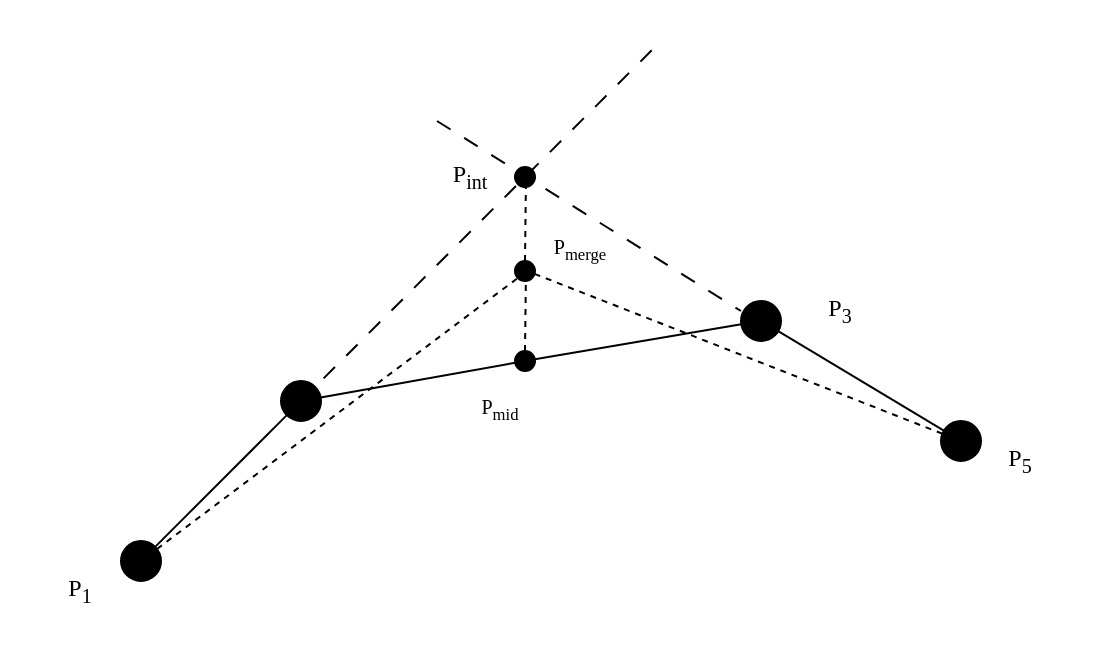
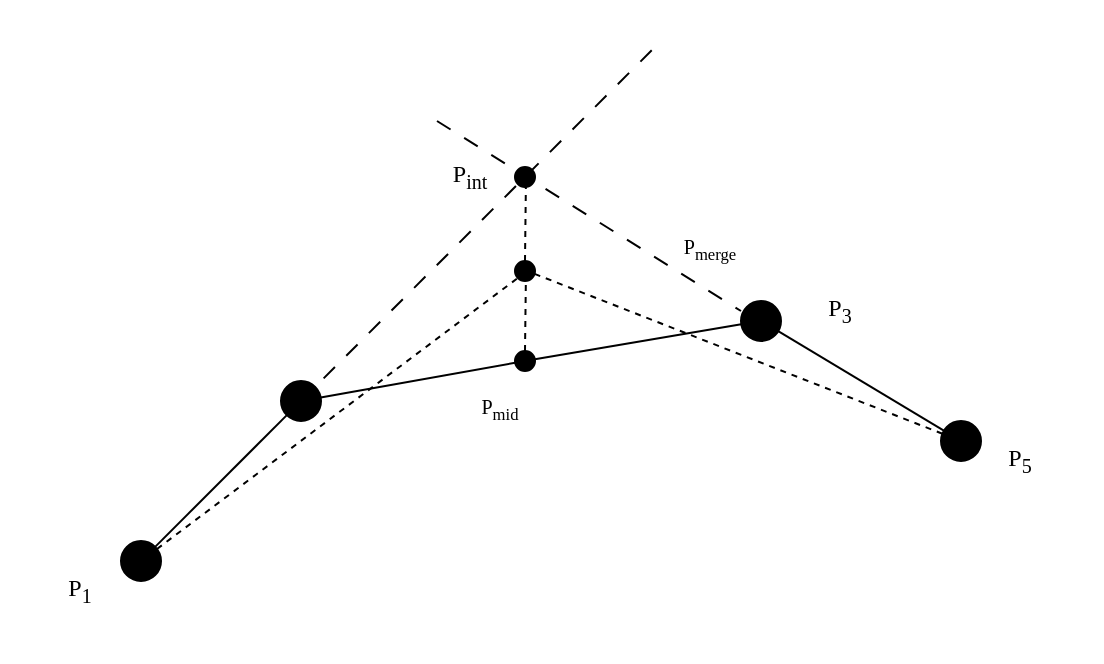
  <mxCell id="0" />
  <mxCell id="1" parent="0" />
  <mxCell id="2" value="" style="ellipse;whiteSpace=wrap;html=1;aspect=fixed;fillColor=#000000;fontFamily=Times New Roman;" vertex="1" parent="1"><mxGeometry x="60" y="270" width="20" height="20" as="geometry" /></mxCell>
  <mxCell id="3" value="" style="ellipse;whiteSpace=wrap;html=1;aspect=fixed;fillColor=#000000;fontFamily=Times New Roman;" vertex="1" parent="1"><mxGeometry x="140" y="190" width="20" height="20" as="geometry" /></mxCell>
  <mxCell id="4" value="" style="ellipse;whiteSpace=wrap;html=1;aspect=fixed;fillColor=#000000;fontFamily=Times New Roman;" vertex="1" parent="1"><mxGeometry x="370" y="150" width="20" height="20" as="geometry" /></mxCell>
  <mxCell id="5" value="P&lt;sub&gt;1&lt;/sub&gt;" style="text;html=1;align=center;verticalAlign=middle;whiteSpace=wrap;rounded=0;fontFamily=Times New Roman;" vertex="1" parent="1"><mxGeometry x="20" y="280" width="40" height="30" as="geometry" /></mxCell>
  <mxCell id="6" value="&lt;font&gt;P&lt;sub&gt;3&lt;/sub&gt;&lt;/font&gt;" style="text;html=1;align=center;verticalAlign=middle;whiteSpace=wrap;rounded=0;fontFamily=Times New Roman;" vertex="1" parent="1"><mxGeometry x="400" y="140" width="40" height="30" as="geometry" /></mxCell>
  <mxCell id="7" value="P&lt;sub&gt;5&lt;/sub&gt;" style="text;html=1;align=center;verticalAlign=middle;whiteSpace=wrap;rounded=0;fontFamily=Times New Roman;" vertex="1" parent="1"><mxGeometry x="490" y="215" width="40" height="30" as="geometry" /></mxCell>
  <mxCell id="8" value="" style="endArrow=none;html=1;rounded=0;fontFamily=Times New Roman;" edge="1" parent="1" source="2" target="3"><mxGeometry width="50" height="50" relative="1" as="geometry"><mxPoint x="80" y="340" as="sourcePoint" /><mxPoint x="130" y="290" as="targetPoint" /></mxGeometry></mxCell>
  <mxCell id="9" value="" style="endArrow=none;html=1;rounded=0;fontFamily=Times New Roman;" edge="1" parent="1" source="15" target="4"><mxGeometry width="50" height="50" relative="1" as="geometry"><mxPoint x="230" y="396" as="sourcePoint" /><mxPoint x="366" y="260" as="targetPoint" /></mxGeometry></mxCell>
  <mxCell id="10" value="" style="endArrow=none;dashed=1;html=1;rounded=0;dashPattern=8 8;startSize=6;movable=0;resizable=0;rotatable=0;deletable=0;editable=0;locked=1;connectable=0;" edge="1" parent="1"><mxGeometry width="50" height="50" relative="1" as="geometry"><mxPoint x="150" y="200" as="sourcePoint" /><mxPoint x="330" y="20" as="targetPoint" /></mxGeometry></mxCell>
  <mxCell id="11" value="" style="ellipse;fillColor=#000000;fontFamily=Times New Roman;" vertex="1" parent="1"><mxGeometry x="257" y="83" width="10" height="10" as="geometry" /></mxCell>
  <mxCell id="12" value="" style="endArrow=none;html=1;rounded=0;dashed=1;dashPattern=8 8;movable=0;resizable=0;rotatable=0;deletable=0;editable=0;locked=1;connectable=0;" edge="1" parent="1"><mxGeometry width="50" height="50" relative="1" as="geometry"><mxPoint x="218" y="60" as="sourcePoint" /><mxPoint x="370" y="155" as="targetPoint" /></mxGeometry></mxCell>
  <mxCell id="13" value="&lt;span&gt;&lt;font&gt;P&lt;sub&gt;int&lt;/sub&gt;&lt;/font&gt;&lt;/span&gt;" style="text;html=1;align=center;verticalAlign=middle;whiteSpace=wrap;rounded=0;fontSize=12;fontFamily=Times New Roman;" vertex="1" parent="1"><mxGeometry x="220" y="74.5" width="30" height="27" as="geometry" /></mxCell>
  <mxCell id="14" value="" style="endArrow=none;html=1;rounded=0;fontFamily=Times New Roman;" edge="1" parent="1" source="3" target="15"><mxGeometry width="50" height="50" relative="1" as="geometry"><mxPoint x="160" y="198" as="sourcePoint" /><mxPoint x="370" y="162" as="targetPoint" /></mxGeometry></mxCell>
  <mxCell id="15" value="" style="ellipse;fillColor=#000000;fontFamily=Times New Roman;" vertex="1" parent="1"><mxGeometry x="257" y="175" width="10" height="10" as="geometry" /></mxCell>
  <mxCell id="16" value="&lt;font&gt;P&lt;sub&gt;mid&lt;/sub&gt;&lt;/font&gt;" style="text;html=1;align=center;verticalAlign=middle;whiteSpace=wrap;rounded=0;fontSize=10;fontFamily=Times New Roman;" vertex="1" parent="1"><mxGeometry x="230" y="190" width="40" height="30" as="geometry" /></mxCell>
  <mxCell id="17" value="" style="endArrow=none;dashed=1;html=1;rounded=0;entryX=0.546;entryY=0.756;entryDx=0;entryDy=0;entryPerimeter=0;fontFamily=Times New Roman;" edge="1" parent="1" source="19" target="11"><mxGeometry width="50" height="50" relative="1" as="geometry"><mxPoint x="240" y="170" as="sourcePoint" /><mxPoint x="290" y="120" as="targetPoint" /></mxGeometry></mxCell>
  <mxCell id="18" value="" style="endArrow=none;dashed=1;html=1;rounded=0;entryX=0.546;entryY=0.756;entryDx=0;entryDy=0;entryPerimeter=0;fontFamily=Times New Roman;" edge="1" parent="1" source="15" target="19"><mxGeometry width="50" height="50" relative="1" as="geometry"><mxPoint x="262" y="175" as="sourcePoint" /><mxPoint x="262" y="91" as="targetPoint" /></mxGeometry></mxCell>
  <mxCell id="19" value="" style="ellipse;fillColor=#000000;fontFamily=Times New Roman;" vertex="1" parent="1"><mxGeometry x="257" y="130" width="10" height="10" as="geometry" /></mxCell>
- <mxCell id="20" value="&lt;font&gt;P&lt;sub&gt;merge&lt;/sub&gt;&lt;/font&gt;" style="text;html=1;align=center;verticalAlign=middle;whiteSpace=wrap;rounded=0;fontSize=10;fontFamily=Times New Roman;" vertex="1" parent="1"><mxGeometry x="270" y="110" width="40" height="30" as="geometry" /></mxCell>
+ <mxCell id="20" value="&lt;font&gt;P&lt;sub&gt;merge&lt;/sub&gt;&lt;/font&gt;" style="text;html=1;align=center;verticalAlign=middle;whiteSpace=wrap;rounded=0;fontSize=10;fontFamily=Times New Roman;" vertex="1" parent="1"><mxGeometry x="335" y="110" width="40" height="30" as="geometry" /></mxCell>
  <mxCell id="21" value="" style="endArrow=none;dashed=1;html=1;strokeWidth=1;rounded=0;entryX=0.721;entryY=0.542;entryDx=0;entryDy=0;entryPerimeter=0;fontSize=7;fontFamily=Times New Roman;" edge="1" parent="1" source="24" target="19"><mxGeometry width="50" height="50" relative="1" as="geometry"><mxPoint x="513.573" y="281.379" as="sourcePoint" /><mxPoint x="246.42" y="160" as="targetPoint" /></mxGeometry></mxCell>
  <mxCell id="22" value="" style="endArrow=none;dashed=1;html=1;strokeWidth=1;rounded=0;entryX=0.674;entryY=0.449;entryDx=0;entryDy=0;entryPerimeter=0;fontSize=7;fontFamily=Times New Roman;" edge="1" parent="1" source="2" target="19"><mxGeometry width="50" height="50" relative="1" as="geometry"><mxPoint x="427" y="411" as="sourcePoint" /><mxPoint x="160" y="290" as="targetPoint" /></mxGeometry></mxCell>
  <mxCell id="23" value="" style="endArrow=none;html=1;rounded=0;fontFamily=Times New Roman;" edge="1" parent="1" source="4" target="24"><mxGeometry width="50" height="50" relative="1" as="geometry"><mxPoint x="388" y="165" as="sourcePoint" /><mxPoint x="540" y="260" as="targetPoint" /></mxGeometry></mxCell>
  <mxCell id="24" value="" style="ellipse;whiteSpace=wrap;html=1;aspect=fixed;fillColor=#000000;fontFamily=Times New Roman;" vertex="1" parent="1"><mxGeometry x="470" y="210" width="20" height="20" as="geometry" /></mxCell>
